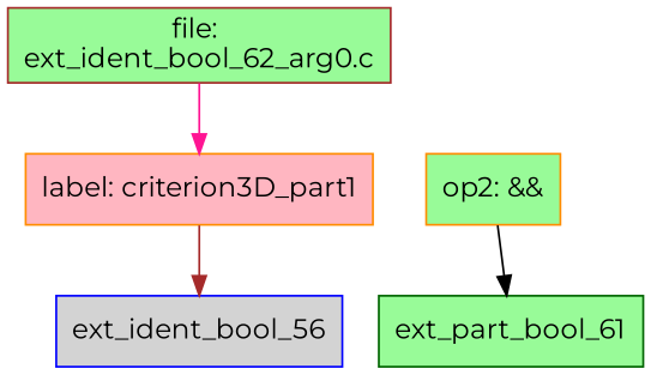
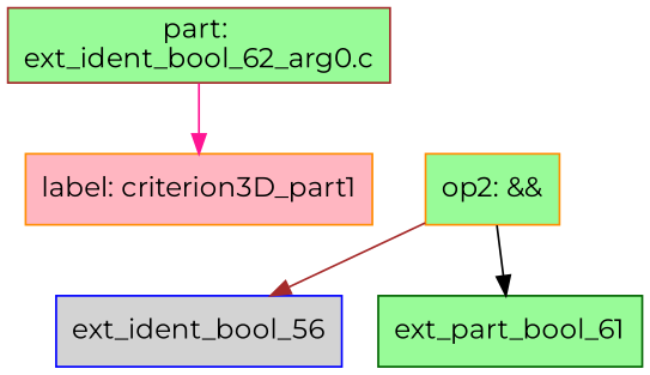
  digraph {
    fontname=Montserrat
    node [color=darkorange fillcolor=palegreen fontname=Montserrat shape=box style=filled]
    edge [fontname=Montserrat]
-   n1 [color=brown label="file: \next_ident_bool_62_arg0.c"]
+   n1 [color=brown label="part: \next_ident_bool_62_arg0.c"]
    n2 [fillcolor=lightpink label="label: criterion3D_part1"]
    n3 [label="op2: &&"]
    n4 [color=blue fillcolor=lightgrey label=ext_ident_bool_56]
    n5 [color=darkgreen label=ext_part_bool_61]
    n1 -> n2 [color=deeppink]
-   n2 -> n4 [color=brown]
+   n3 -> n4 [color=brown]
    n3 -> n5 [color=black]
  }
